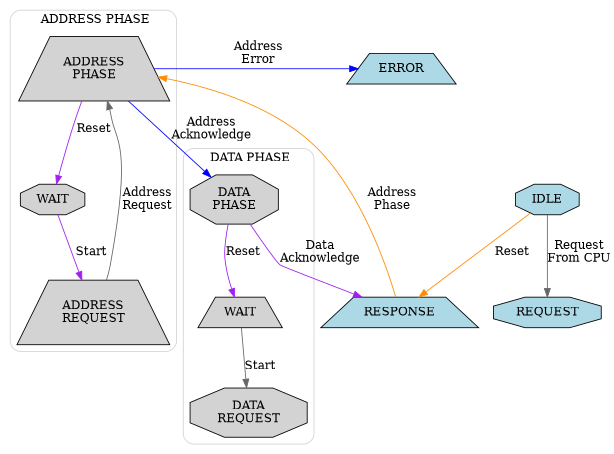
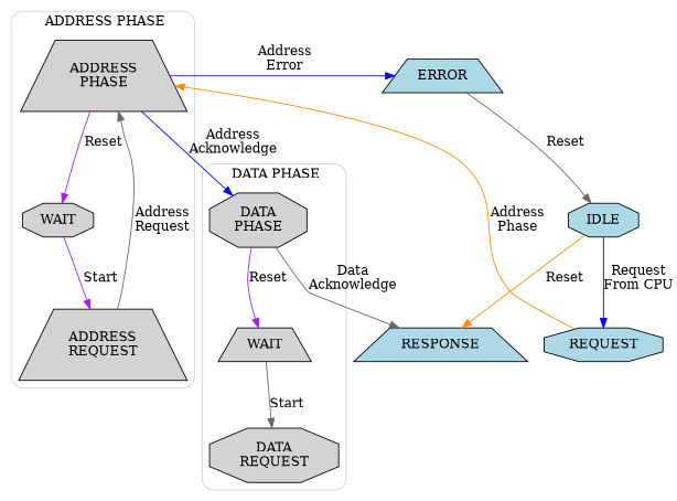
  digraph {
    node [fillcolor=lightgrey shape=trapezium style=filled]
    edge [color=gray40]
    n1 [label="ADDRESS\nPHASE"]
    n2 [label=WAIT shape=octagon]
    n3 [label="ADDRESS\nREQUEST"]
    n4 [label="DATA\nPHASE" shape=octagon]
    n5 [label=WAIT]
    n6 [label="DATA\nREQUEST" shape=octagon]
    n7 [fillcolor=lightblue label=ERROR]
    n8 [fillcolor=lightblue label=RESPONSE]
    n9 [fillcolor=lightblue label=IDLE shape=octagon]
    n10 [fillcolor=lightblue label=REQUEST shape=octagon]
    subgraph cluster_1 {
      color=lightgrey
      label=" ADDRESS PHASE"
      style=rounded
      n1
      n2
      n3
    }
    subgraph cluster_2 {
      color=lightgrey
      label=" DATA PHASE"
      style=rounded
      n4
      n5
      n6
    }
    n1 -> n2 [color=purple label=Reset]
    n1 -> n4 [color=blue label="Address\nAcknowledge"]
    n1 -> n7 [color=blue label="Address\nError"]
    n2 -> n3 [color=purple label=Start]
    n3 -> n1 [label="Address\nRequest"]
    n4 -> n5 [color=purple label=Reset]
-   n4 -> n8 [color=purple label="Data\nAcknowledge"]
+   n4 -> n8 [label="Data\nAcknowledge"]
    n5 -> n6 [label=Start]
+   n7 -> n9 [label=Reset]
    n9 -> n8 [color=darkorange label=Reset]
-   n9 -> n10 [label="Request\nFrom CPU"]
-   n8 -> n1 [color=darkorange label="Address\nPhase"]
+   n9 -> n10 [color=blue label="Request\nFrom CPU"]
+   n10 -> n1 [color=darkorange label="Address\nPhase"]
  }
